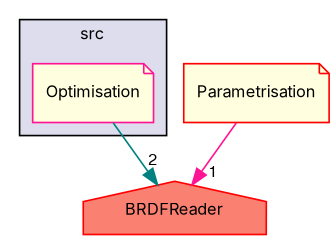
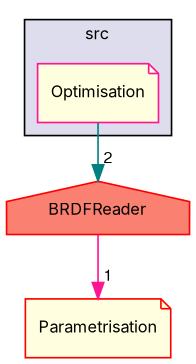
  digraph {
    compound=true
    fontname=Inter
    node [color=red fillcolor=lightyellow fontname=Inter fontsize=10 shape=note style=filled]
    edge [fontname=Inter labeldistance=1.5 labelfontname=FreeSans labelfontsize=10]
    n1 [color=deeppink label=Optimisation pencolor=black]
    n2 [fillcolor=salmon label=BRDFReader shape=house]
    n3 [label=Parametrisation]
    subgraph cluster_1 {
      bgcolor="#ddddee"
      fontsize=10
      label=src
      pencolor=black
      n1
    }
    n1 -> n2 [color=teal headlabel=2]
-   n3 -> n2 [color=deeppink headlabel=1]
+   n2 -> n3 [color=deeppink headlabel=1]
  }
